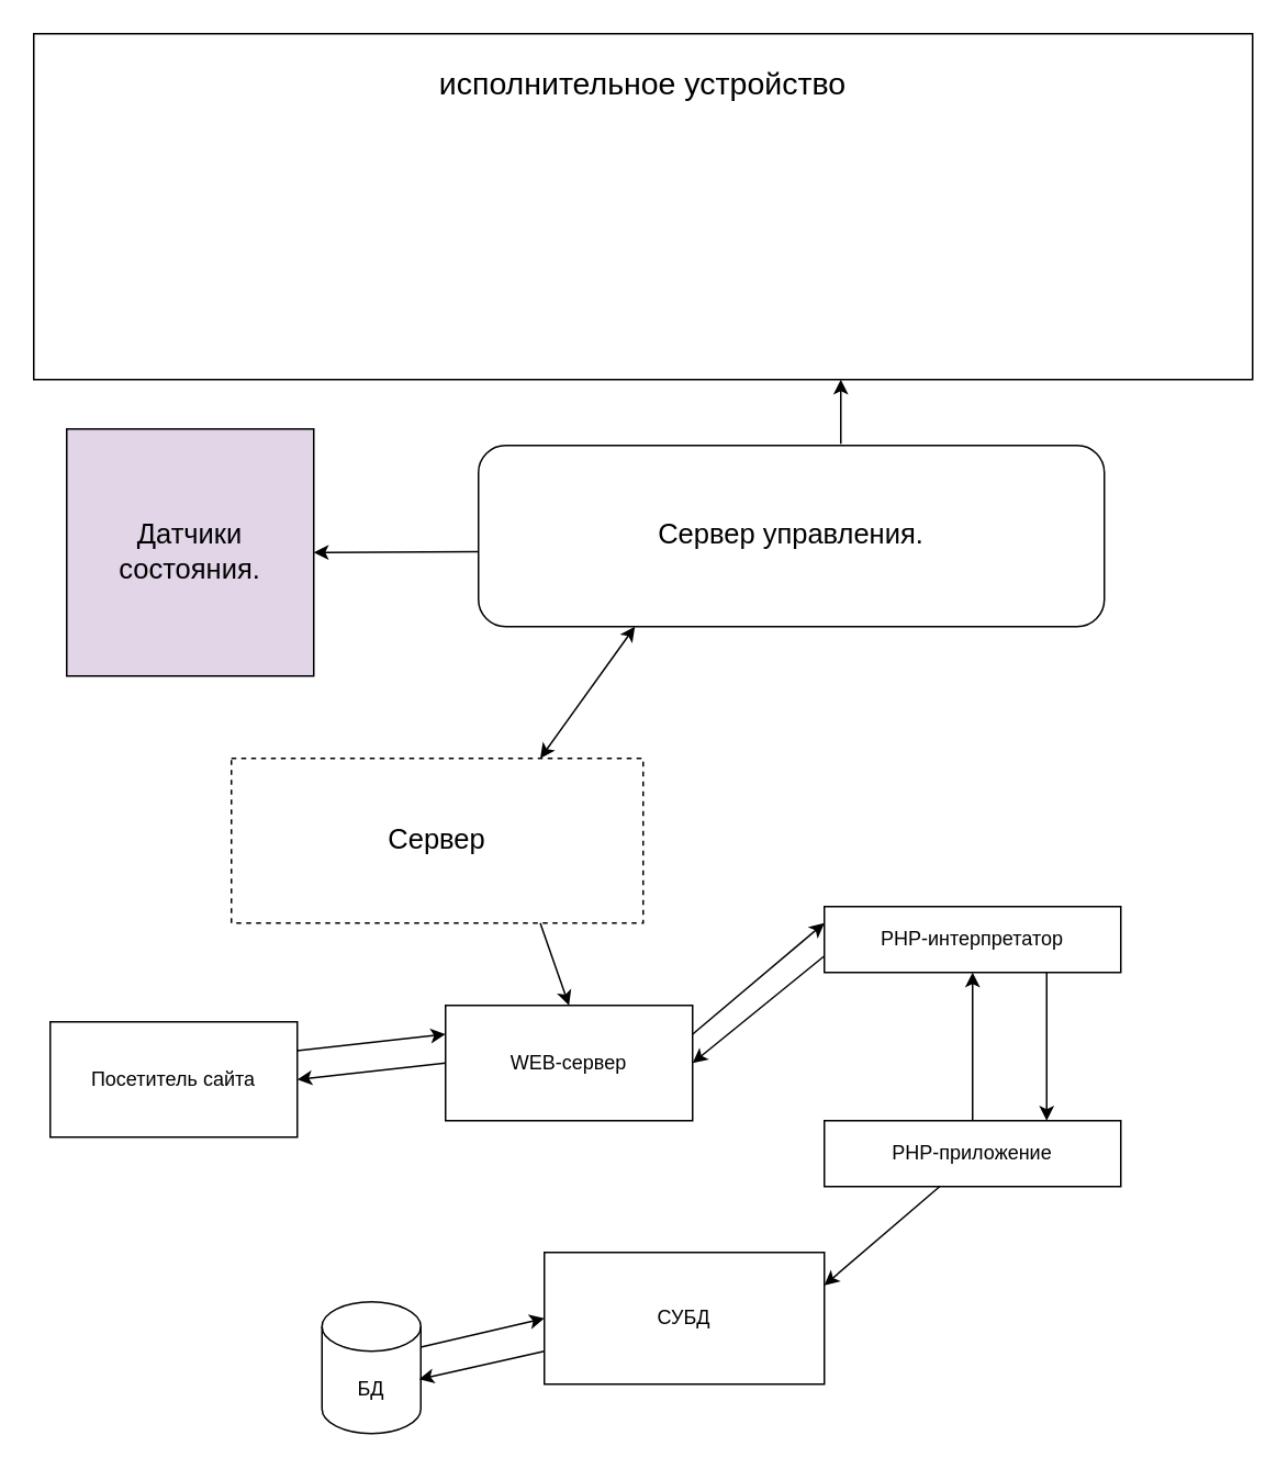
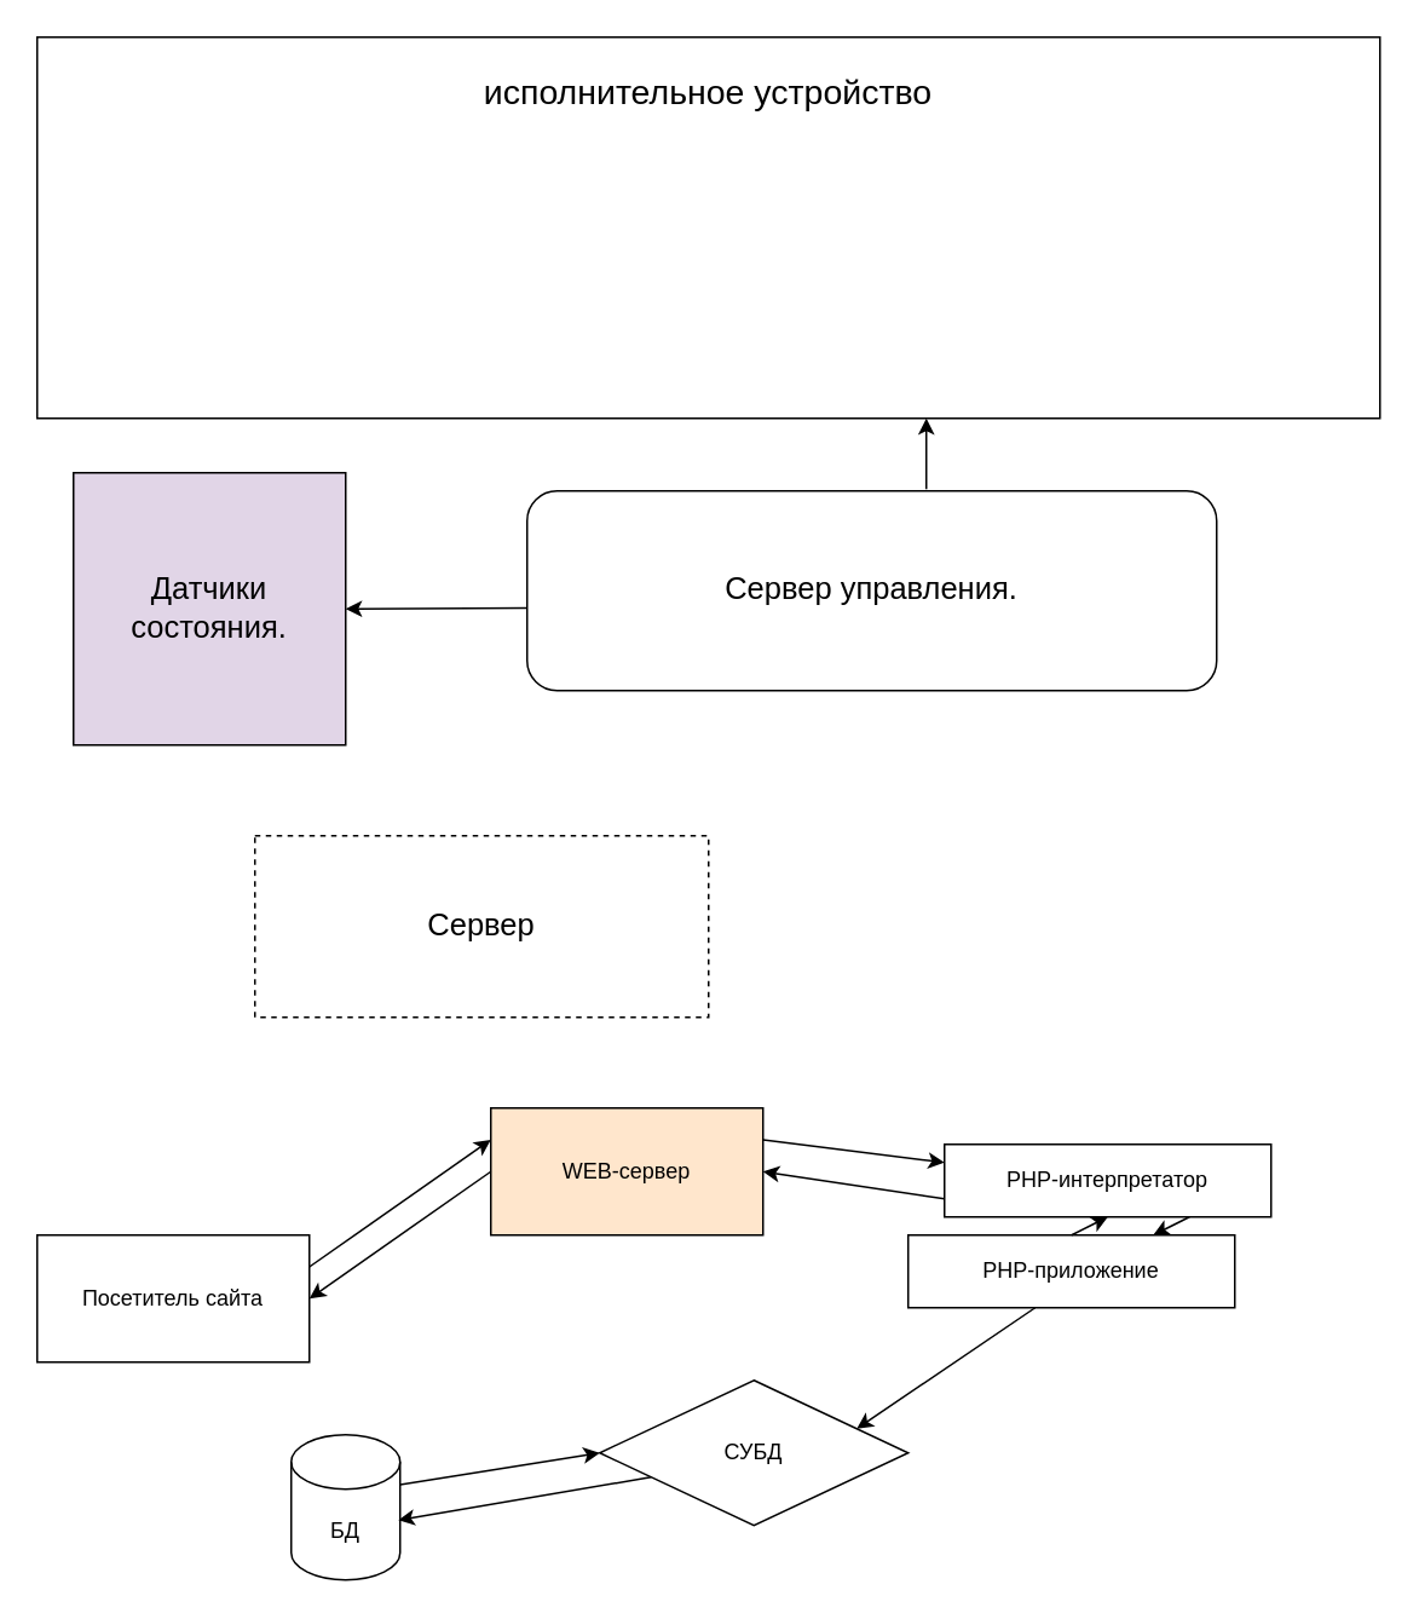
  <mxCell id="0" />
  <mxCell id="1" parent="0" />
  <mxCell id="2" value="" style="rounded=0;whiteSpace=wrap;html=1;" parent="1" vertex="1"><mxGeometry x="20" y="20" width="740" height="210" as="geometry" /></mxCell>
  <mxCell id="3" value="&lt;span style=&quot;font-size: 19px&quot;&gt;исполнительное устройство&lt;/span&gt;" style="rounded=0;whiteSpace=wrap;html=1;" parent="1" vertex="1"><mxGeometry x="20" y="50" width="740" as="geometry" /></mxCell>
  <mxCell id="4" value="&lt;font style=&quot;font-size: 17px&quot;&gt;Датчики состояния.&lt;/font&gt;" style="whiteSpace=wrap;html=1;aspect=fixed;fillColor=#e1d5e7;" parent="1" vertex="1"><mxGeometry x="40" y="260" width="150" height="150" as="geometry" /></mxCell>
  <mxCell id="5" value="&lt;font style=&quot;font-size: 17px&quot;&gt;Сервер управления.&lt;/font&gt;" style="rounded=1;whiteSpace=wrap;html=1;" parent="1" vertex="1"><mxGeometry x="290" y="270" width="380" height="110" as="geometry" /></mxCell>
  <mxCell id="6" value="" style="endArrow=classic;html=1;entryX=1;entryY=0.5;entryDx=0;entryDy=0;" parent="1" target="4" edge="1"><mxGeometry width="50" height="50" relative="1" as="geometry"><mxPoint x="290" y="334.5" as="sourcePoint" /><mxPoint x="230" y="334.5" as="targetPoint" /></mxGeometry></mxCell>
  <mxCell id="7" value="" style="endArrow=classic;html=1;" parent="1" edge="1"><mxGeometry width="50" height="50" relative="1" as="geometry"><mxPoint x="510" y="269" as="sourcePoint" /><mxPoint x="510" y="230" as="targetPoint" /><Array as="points"><mxPoint x="510" y="260" /></Array></mxGeometry></mxCell>
  <mxCell id="8" value="&lt;font style=&quot;font-size: 17px&quot;&gt;Сервер&lt;/font&gt;" style="rounded=0;whiteSpace=wrap;html=1;dashed=1;" parent="1" vertex="1"><mxGeometry x="140" y="460" width="250" height="100" as="geometry" /></mxCell>
- <mxCell id="9" value="" style="endArrow=classic;startArrow=classic;html=1;entryX=0.25;entryY=1;entryDx=0;entryDy=0;exitX=0.75;exitY=0;exitDx=0;exitDy=0;" parent="1" source="8" target="5" edge="1"><mxGeometry width="50" height="50" relative="1" as="geometry"><mxPoint x="404" y="470" as="sourcePoint" /><mxPoint x="454" y="420" as="targetPoint" /></mxGeometry></mxCell>
- <mxCell id="10" value="PHP-интерпретатор" style="rounded=0;whiteSpace=wrap;html=1;" vertex="1" parent="1"><mxGeometry x="500" y="550" width="180" height="40" as="geometry" /></mxCell>
- <mxCell id="11" value="WEB-сервер" style="rounded=0;whiteSpace=wrap;html=1;" vertex="1" parent="1"><mxGeometry x="270" y="610" width="150" height="70" as="geometry" /></mxCell>
- <mxCell id="12" value="Посетитель сайта" style="rounded=0;whiteSpace=wrap;html=1;" vertex="1" parent="1"><mxGeometry x="30" y="620" width="150" height="70" as="geometry" /></mxCell>
+ <mxCell id="10" value="PHP-интерпретатор" style="rounded=0;whiteSpace=wrap;html=1;" vertex="1" parent="1"><mxGeometry x="520" y="630" width="180" height="40" as="geometry" /></mxCell>
+ <mxCell id="11" value="WEB-сервер" style="rounded=0;whiteSpace=wrap;html=1;fillColor=#ffe6cc;" vertex="1" parent="1"><mxGeometry x="270" y="610" width="150" height="70" as="geometry" /></mxCell>
+ <mxCell id="12" value="Посетитель сайта" style="rounded=0;whiteSpace=wrap;html=1;" vertex="1" parent="1"><mxGeometry x="20" y="680" width="150" height="70" as="geometry" /></mxCell>
  <mxCell id="13" value="PHP-приложение" style="rounded=0;whiteSpace=wrap;html=1;" vertex="1" parent="1"><mxGeometry x="500" y="680" width="180" height="40" as="geometry" /></mxCell>
- <mxCell id="14" value="СУБД" style="rounded=0;whiteSpace=wrap;html=1;" vertex="1" parent="1"><mxGeometry x="330" y="760" width="170" height="80" as="geometry" /></mxCell>
- <mxCell id="15" value="БД" style="shape=cylinder3;whiteSpace=wrap;html=1;boundedLbl=1;backgroundOutline=1;size=15;" vertex="1" parent="1"><mxGeometry x="195" y="790" width="60" height="80" as="geometry" /></mxCell>
+ <mxCell id="14" value="СУБД" style="rhombus;whiteSpace=wrap;html=1;" vertex="1" parent="1"><mxGeometry x="330" y="760" width="170" height="80" as="geometry" /></mxCell>
+ <mxCell id="15" value="БД" style="shape=cylinder3;whiteSpace=wrap;html=1;boundedLbl=1;backgroundOutline=1;size=15;" vertex="1" parent="1"><mxGeometry x="160" y="790" width="60" height="80" as="geometry" /></mxCell>
  <mxCell id="16" value="" style="endArrow=classic;html=1;exitX=0;exitY=0.5;exitDx=0;exitDy=0;entryX=1;entryY=0.5;entryDx=0;entryDy=0;" edge="1" parent="1" source="11" target="12"><mxGeometry width="50" height="50" relative="1" as="geometry"><mxPoint x="270" y="640" as="sourcePoint" /><mxPoint x="180" y="650" as="targetPoint" /></mxGeometry></mxCell>
  <mxCell id="17" value="" style="endArrow=classic;html=1;exitX=1;exitY=0.25;exitDx=0;exitDy=0;entryX=0;entryY=0.25;entryDx=0;entryDy=0;" edge="1" parent="1" source="11" target="10"><mxGeometry width="50" height="50" relative="1" as="geometry"><mxPoint x="450" y="660" as="sourcePoint" /><mxPoint x="500" y="610" as="targetPoint" /></mxGeometry></mxCell>
  <mxCell id="18" value="" style="endArrow=classic;html=1;exitX=1;exitY=0.25;exitDx=0;exitDy=0;entryX=0;entryY=0.25;entryDx=0;entryDy=0;" edge="1" parent="1" source="12" target="11"><mxGeometry width="50" height="50" relative="1" as="geometry"><mxPoint x="190" y="670" as="sourcePoint" /><mxPoint x="240" y="620" as="targetPoint" /></mxGeometry></mxCell>
  <mxCell id="19" value="" style="endArrow=classic;html=1;entryX=1;entryY=0.5;entryDx=0;entryDy=0;exitX=0;exitY=0.75;exitDx=0;exitDy=0;" edge="1" parent="1" source="10" target="11"><mxGeometry width="50" height="50" relative="1" as="geometry"><mxPoint x="475" y="670" as="sourcePoint" /><mxPoint x="525" y="620" as="targetPoint" /></mxGeometry></mxCell>
  <mxCell id="20" value="" style="endArrow=classic;html=1;entryX=0.75;entryY=0;entryDx=0;entryDy=0;exitX=0.75;exitY=1;exitDx=0;exitDy=0;" edge="1" parent="1" source="10" target="13"><mxGeometry width="50" height="50" relative="1" as="geometry"><mxPoint x="580" y="660" as="sourcePoint" /><mxPoint x="630" y="610" as="targetPoint" /></mxGeometry></mxCell>
  <mxCell id="21" value="" style="endArrow=classic;html=1;entryX=0.5;entryY=1;entryDx=0;entryDy=0;exitX=0.5;exitY=0;exitDx=0;exitDy=0;" edge="1" parent="1" source="13" target="10"><mxGeometry width="50" height="50" relative="1" as="geometry"><mxPoint x="530" y="660" as="sourcePoint" /><mxPoint x="580" y="610" as="targetPoint" /></mxGeometry></mxCell>
  <mxCell id="22" value="" style="endArrow=classic;html=1;entryX=1;entryY=0.25;entryDx=0;entryDy=0;" edge="1" parent="1" target="14"><mxGeometry width="50" height="50" relative="1" as="geometry"><mxPoint x="570" y="720" as="sourcePoint" /><mxPoint x="570" y="730" as="targetPoint" /></mxGeometry></mxCell>
  <mxCell id="23" value="" style="endArrow=classic;html=1;entryX=0.983;entryY=0.588;entryDx=0;entryDy=0;entryPerimeter=0;exitX=0;exitY=0.75;exitDx=0;exitDy=0;" edge="1" parent="1" source="14" target="15"><mxGeometry width="50" height="50" relative="1" as="geometry"><mxPoint x="260" y="850" as="sourcePoint" /><mxPoint x="310" y="800" as="targetPoint" /></mxGeometry></mxCell>
  <mxCell id="24" value="" style="endArrow=classic;html=1;entryX=0;entryY=0.5;entryDx=0;entryDy=0;exitX=1;exitY=0;exitDx=0;exitDy=27.5;exitPerimeter=0;" edge="1" parent="1" source="15" target="14"><mxGeometry width="50" height="50" relative="1" as="geometry"><mxPoint x="240" y="825" as="sourcePoint" /><mxPoint x="290" y="775" as="targetPoint" /></mxGeometry></mxCell>
- <mxCell id="25" value="" style="endArrow=classic;html=1;entryX=0.5;entryY=0;entryDx=0;entryDy=0;exitX=0.75;exitY=1;exitDx=0;exitDy=0;" edge="1" parent="1" source="8" target="11"><mxGeometry width="50" height="50" relative="1" as="geometry"><mxPoint x="310" y="600" as="sourcePoint" /><mxPoint x="360" y="550" as="targetPoint" /></mxGeometry></mxCell>
